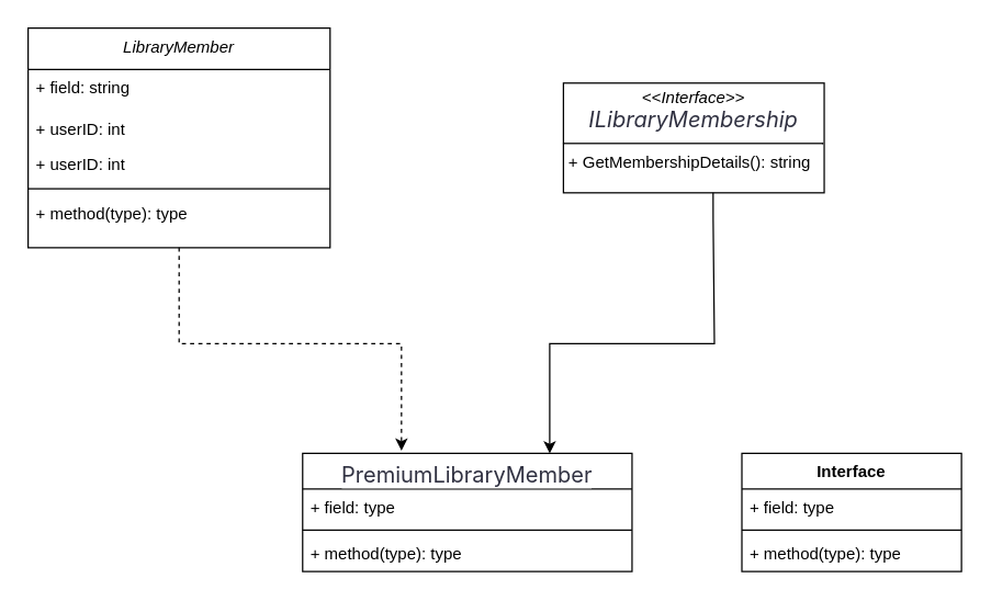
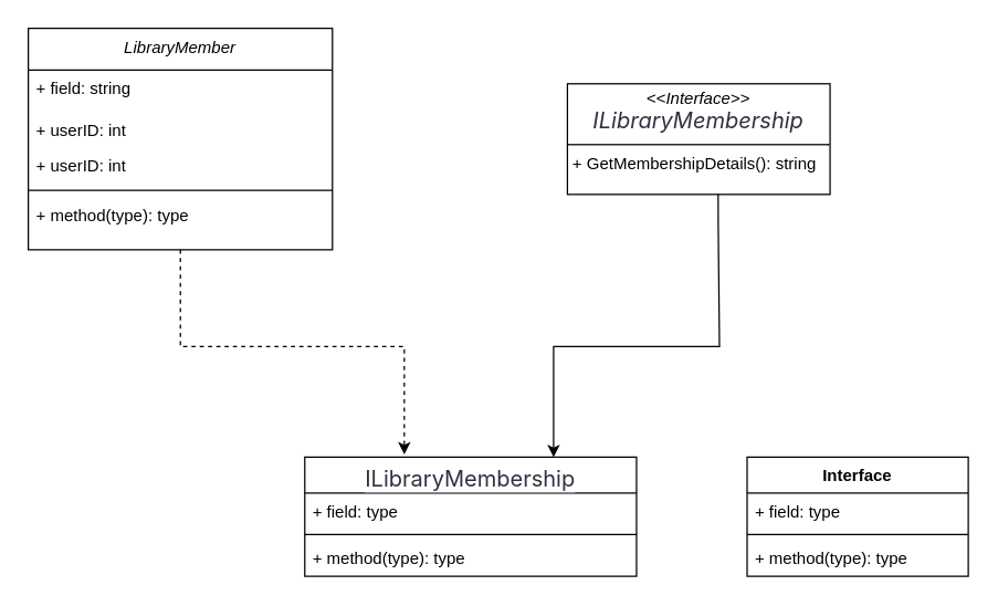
  <mxCell id="0" />
  <mxCell id="1" parent="0" />
- <mxCell id="2" value="&lt;span style=&quot;color: rgb(48, 49, 65); font-family: &amp;quot;Udemy Sans&amp;quot;, &amp;quot;SF Pro Text&amp;quot;, -apple-system, BlinkMacSystemFont, Roboto, &amp;quot;Segoe UI&amp;quot;, Helvetica, Arial, sans-serif, &amp;quot;Apple Color Emoji&amp;quot;, &amp;quot;Segoe UI Emoji&amp;quot;, &amp;quot;Segoe UI Symbol&amp;quot;; font-size: 16px; font-weight: 400; text-align: start; background-color: rgb(255, 255, 255);&quot;&gt;PremiumLibraryMember&lt;/span&gt;" style="swimlane;fontStyle=1;align=center;verticalAlign=top;childLayout=stackLayout;horizontal=1;startSize=26;horizontalStack=0;resizeParent=1;resizeParentMax=0;resizeLast=0;collapsible=1;marginBottom=0;whiteSpace=wrap;html=1;" vertex="1" parent="1"><mxGeometry x="220" y="330" width="240" height="86" as="geometry" /></mxCell>
+ <mxCell id="2" value="&lt;span style=&quot;color: rgb(48, 49, 65); font-family: &amp;quot;Udemy Sans&amp;quot;, &amp;quot;SF Pro Text&amp;quot;, -apple-system, BlinkMacSystemFont, Roboto, &amp;quot;Segoe UI&amp;quot;, Helvetica, Arial, sans-serif, &amp;quot;Apple Color Emoji&amp;quot;, &amp;quot;Segoe UI Emoji&amp;quot;, &amp;quot;Segoe UI Symbol&amp;quot;; font-size: 16px; font-weight: 400; text-align: start; background-color: rgb(255, 255, 255);&quot;&gt;ILibraryMembership&lt;/span&gt;" style="swimlane;fontStyle=1;align=center;verticalAlign=top;childLayout=stackLayout;horizontal=1;startSize=26;horizontalStack=0;resizeParent=1;resizeParentMax=0;resizeLast=0;collapsible=1;marginBottom=0;whiteSpace=wrap;html=1;" vertex="1" parent="1"><mxGeometry x="220" y="330" width="240" height="86" as="geometry" /></mxCell>
  <mxCell id="3" value="+ field: type" style="text;strokeColor=none;fillColor=none;align=left;verticalAlign=top;spacingLeft=4;spacingRight=4;overflow=hidden;rotatable=0;points=[[0,0.5],[1,0.5]];portConstraint=eastwest;whiteSpace=wrap;html=1;" vertex="1" parent="2"><mxGeometry y="26" width="240" height="26" as="geometry" /></mxCell>
  <mxCell id="4" value="" style="line;strokeWidth=1;fillColor=none;align=left;verticalAlign=middle;spacingTop=-1;spacingLeft=3;spacingRight=3;rotatable=0;labelPosition=right;points=[];portConstraint=eastwest;strokeColor=inherit;" vertex="1" parent="2"><mxGeometry y="52" width="240" height="8" as="geometry" /></mxCell>
  <mxCell id="5" value="+ method(type): type" style="text;strokeColor=none;fillColor=none;align=left;verticalAlign=top;spacingLeft=4;spacingRight=4;overflow=hidden;rotatable=0;points=[[0,0.5],[1,0.5]];portConstraint=eastwest;whiteSpace=wrap;html=1;" vertex="1" parent="2"><mxGeometry y="60" width="240" height="26" as="geometry" /></mxCell>
  <mxCell id="6" style="edgeStyle=orthogonalEdgeStyle;rounded=0;orthogonalLoop=1;jettySize=auto;html=1;entryX=0.3;entryY=-0.023;entryDx=0;entryDy=0;entryPerimeter=0;dashed=1;" edge="1" parent="1" source="7" target="2"><mxGeometry relative="1" as="geometry"><Array as="points"><mxPoint x="130" y="250" /><mxPoint x="292" y="250" /></Array></mxGeometry></mxCell>
  <mxCell id="7" value="&lt;i style=&quot;font-weight: 400;&quot;&gt;LibraryMember&lt;/i&gt;" style="swimlane;fontStyle=1;align=center;verticalAlign=top;childLayout=stackLayout;horizontal=1;startSize=30;horizontalStack=0;resizeParent=1;resizeParentMax=0;resizeLast=0;collapsible=1;marginBottom=0;whiteSpace=wrap;html=1;" vertex="1" parent="1"><mxGeometry x="20" y="20" width="220" height="160" as="geometry"><mxRectangle x="80" y="320" width="120" height="30" as="alternateBounds" /></mxGeometry></mxCell>
  <mxCell id="8" value="+ field: string&lt;span style=&quot;white-space: pre;&quot;&gt;&#09;&lt;/span&gt;" style="text;strokeColor=none;fillColor=none;align=left;verticalAlign=top;spacingLeft=4;spacingRight=4;overflow=hidden;rotatable=0;points=[[0,0.5],[1,0.5]];portConstraint=eastwest;whiteSpace=wrap;html=1;" vertex="1" parent="7"><mxGeometry y="30" width="220" height="30" as="geometry" /></mxCell>
  <mxCell id="9" value="+ userID: int" style="text;strokeColor=none;fillColor=none;align=left;verticalAlign=top;spacingLeft=4;spacingRight=4;overflow=hidden;rotatable=0;points=[[0,0.5],[1,0.5]];portConstraint=eastwest;whiteSpace=wrap;html=1;" vertex="1" parent="7"><mxGeometry y="60" width="220" height="26" as="geometry" /></mxCell>
  <mxCell id="10" value="+ userID: int" style="text;strokeColor=none;fillColor=none;align=left;verticalAlign=top;spacingLeft=4;spacingRight=4;overflow=hidden;rotatable=0;points=[[0,0.5],[1,0.5]];portConstraint=eastwest;whiteSpace=wrap;html=1;" vertex="1" parent="7"><mxGeometry y="86" width="220" height="26" as="geometry" /></mxCell>
  <mxCell id="11" value="" style="line;strokeWidth=1;fillColor=none;align=left;verticalAlign=middle;spacingTop=-1;spacingLeft=3;spacingRight=3;rotatable=0;labelPosition=right;points=[];portConstraint=eastwest;strokeColor=inherit;" vertex="1" parent="7"><mxGeometry y="112" width="220" height="10" as="geometry" /></mxCell>
  <mxCell id="12" value="+ method(type): type" style="text;strokeColor=none;fillColor=none;align=left;verticalAlign=top;spacingLeft=4;spacingRight=4;overflow=hidden;rotatable=0;points=[[0,0.5],[1,0.5]];portConstraint=eastwest;whiteSpace=wrap;html=1;" vertex="1" parent="7"><mxGeometry y="122" width="220" height="38" as="geometry" /></mxCell>
  <mxCell id="13" value="Interface" style="swimlane;fontStyle=1;align=center;verticalAlign=top;childLayout=stackLayout;horizontal=1;startSize=26;horizontalStack=0;resizeParent=1;resizeParentMax=0;resizeLast=0;collapsible=1;marginBottom=0;whiteSpace=wrap;html=1;" vertex="1" parent="1"><mxGeometry x="540" y="330" width="160" height="86" as="geometry" /></mxCell>
  <mxCell id="14" value="+ field: type" style="text;strokeColor=none;fillColor=none;align=left;verticalAlign=top;spacingLeft=4;spacingRight=4;overflow=hidden;rotatable=0;points=[[0,0.5],[1,0.5]];portConstraint=eastwest;whiteSpace=wrap;html=1;" vertex="1" parent="13"><mxGeometry y="26" width="160" height="26" as="geometry" /></mxCell>
  <mxCell id="15" value="" style="line;strokeWidth=1;fillColor=none;align=left;verticalAlign=middle;spacingTop=-1;spacingLeft=3;spacingRight=3;rotatable=0;labelPosition=right;points=[];portConstraint=eastwest;strokeColor=inherit;" vertex="1" parent="13"><mxGeometry y="52" width="160" height="8" as="geometry" /></mxCell>
  <mxCell id="16" value="+ method(type): type" style="text;strokeColor=none;fillColor=none;align=left;verticalAlign=top;spacingLeft=4;spacingRight=4;overflow=hidden;rotatable=0;points=[[0,0.5],[1,0.5]];portConstraint=eastwest;whiteSpace=wrap;html=1;" vertex="1" parent="13"><mxGeometry y="60" width="160" height="26" as="geometry" /></mxCell>
  <mxCell id="17" value="&lt;p style=&quot;margin:0px;margin-top:4px;text-align:center;&quot;&gt;&lt;i&gt;&amp;lt;&amp;lt;Interface&amp;gt;&amp;gt;&lt;/i&gt;&lt;br&gt;&lt;span style=&quot;color: rgb(48, 49, 65); font-family: &amp;quot;Udemy Sans&amp;quot;, &amp;quot;SF Pro Text&amp;quot;, -apple-system, BlinkMacSystemFont, Roboto, &amp;quot;Segoe UI&amp;quot;, Helvetica, Arial, sans-serif, &amp;quot;Apple Color Emoji&amp;quot;, &amp;quot;Segoe UI Emoji&amp;quot;, &amp;quot;Segoe UI Symbol&amp;quot;; font-size: 16px; text-align: start; background-color: rgb(255, 255, 255);&quot;&gt;&lt;i&gt;ILibraryMembership&lt;/i&gt;&lt;/span&gt;&lt;/p&gt;&lt;hr size=&quot;1&quot; style=&quot;border-style:solid;&quot;&gt;&lt;p style=&quot;margin:0px;margin-left:4px;&quot;&gt;+ GetMembershipDetails(): string&lt;br&gt;&lt;/p&gt;" style="verticalAlign=top;align=left;overflow=fill;html=1;whiteSpace=wrap;" vertex="1" parent="1"><mxGeometry x="410" y="60" width="190" height="80" as="geometry" /></mxCell>
  <mxCell id="18" style="edgeStyle=orthogonalEdgeStyle;rounded=0;orthogonalLoop=1;jettySize=auto;html=1;entryX=0.75;entryY=0;entryDx=0;entryDy=0;entryPerimeter=0;exitX=0.574;exitY=1;exitDx=0;exitDy=0;exitPerimeter=0;" edge="1" parent="1" source="17" target="2"><mxGeometry relative="1" as="geometry"><Array as="points"><mxPoint x="519" y="160" /><mxPoint x="520" y="250" /><mxPoint x="400" y="250" /></Array></mxGeometry></mxCell>
